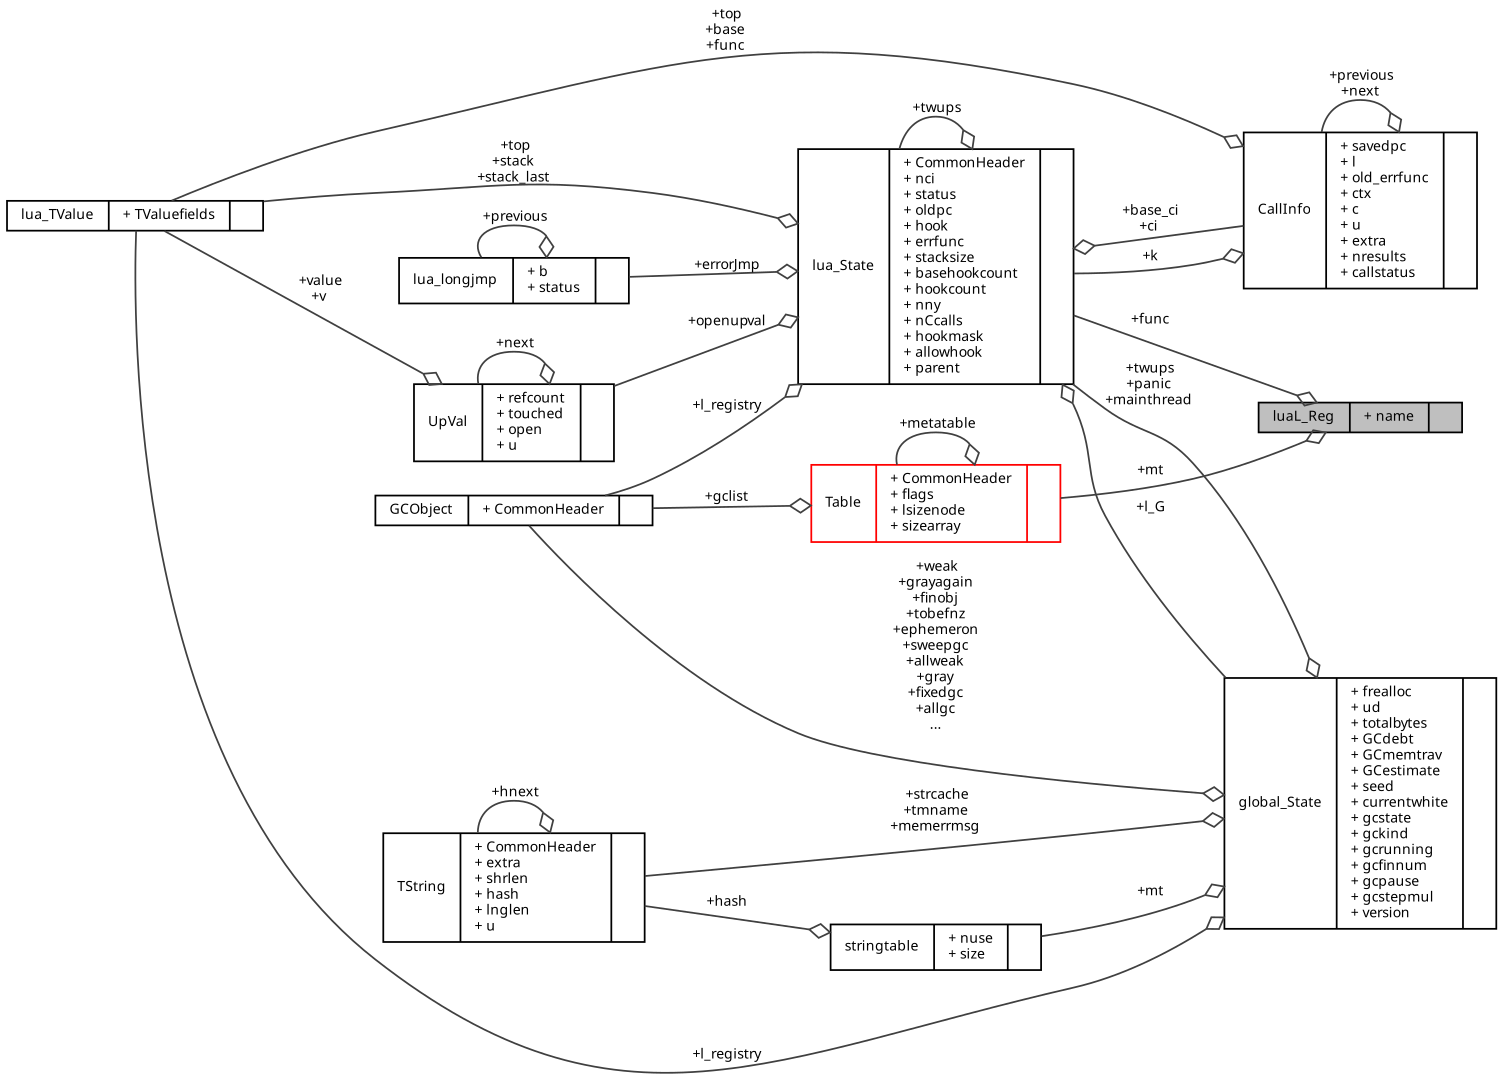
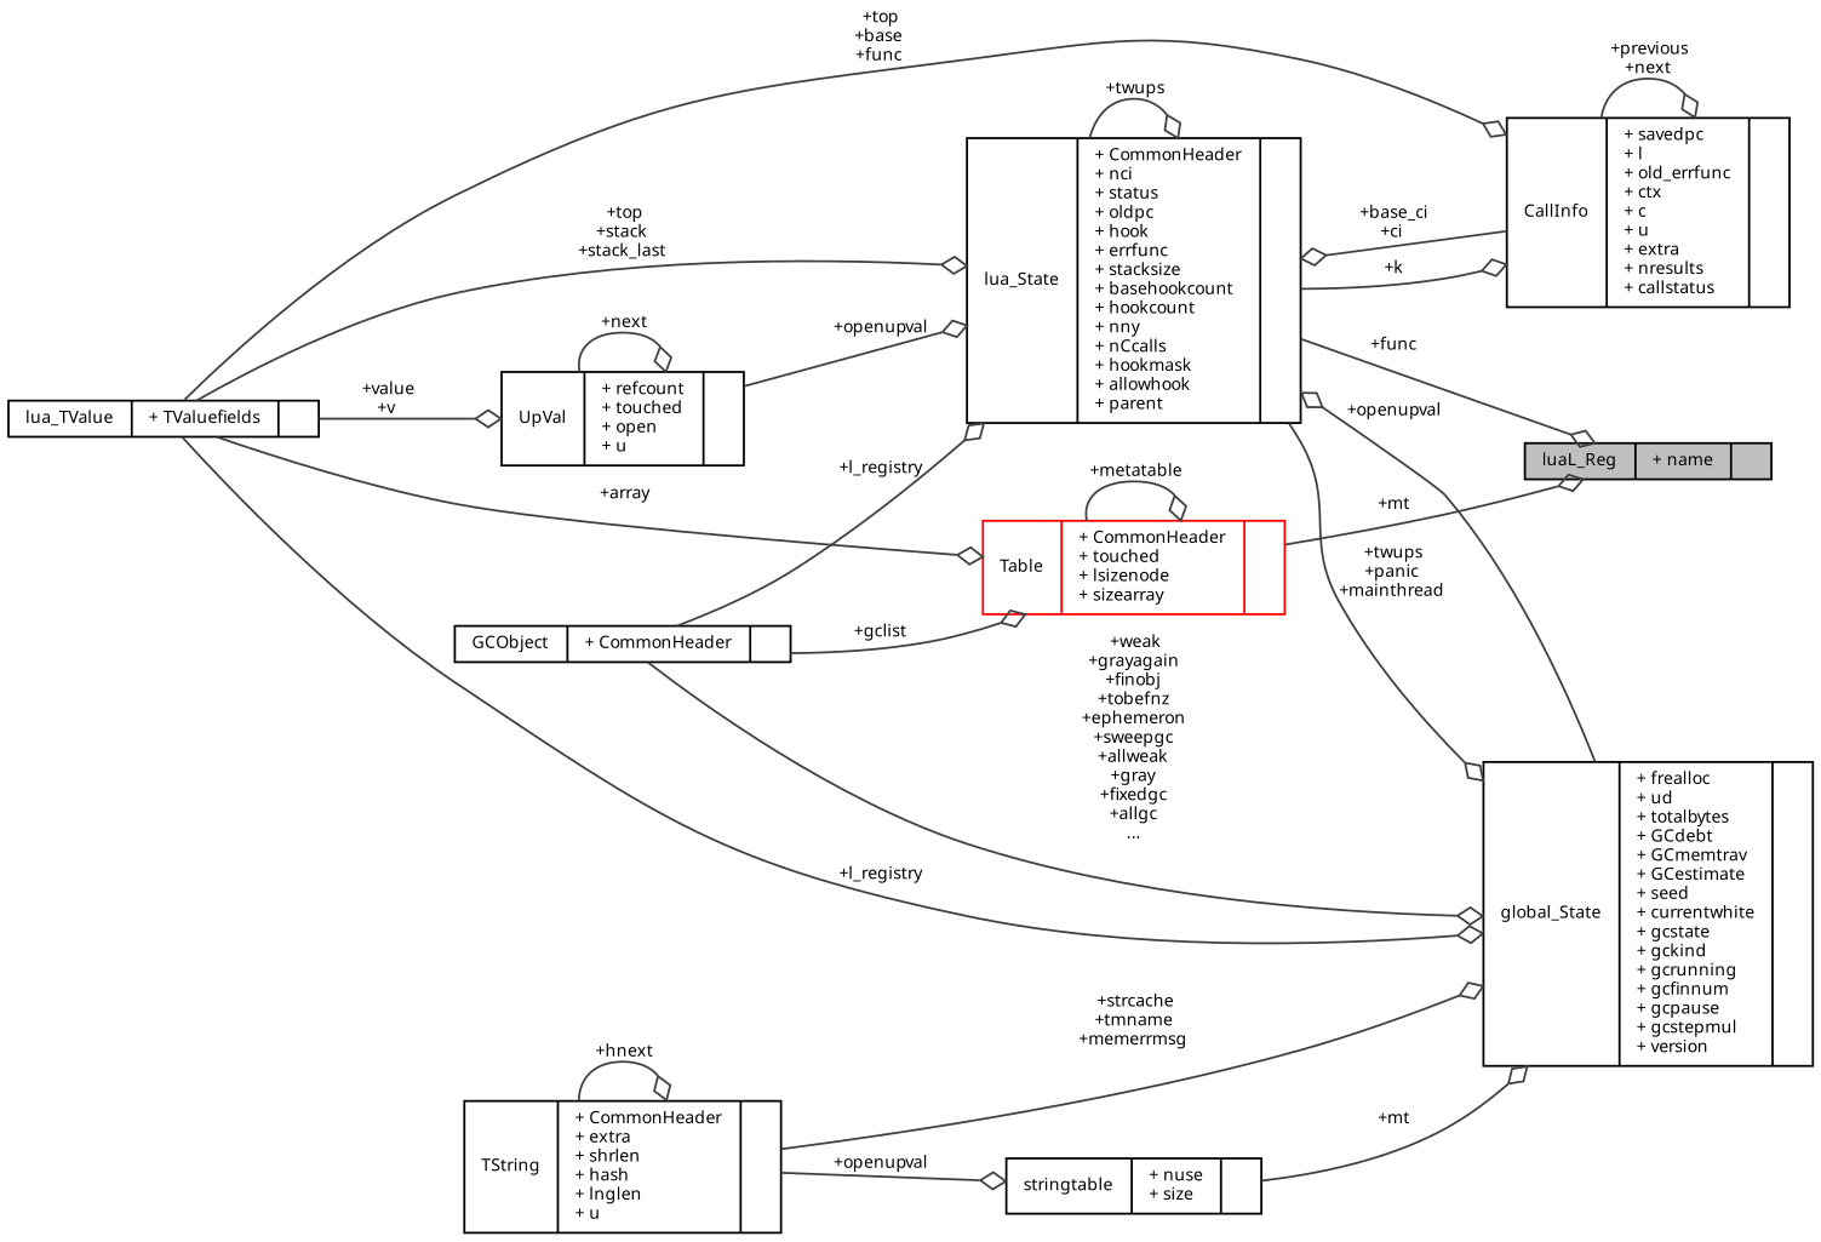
  digraph {
    rankdir=LR
    node [color=black fillcolor=white fontname=Sans fontsize=8 shape=record style=filled]
    edge [arrowhead=odiamond color=grey25 fontname=Sans fontsize=8 labelfontname=Sans labelfontsize=8 style=solid]
    n1 [fillcolor=grey75 fontcolor=black height=0.2 label="{luaL_Reg\n|+ name\l|}" width=0.4]
    n2 [height=0.2 label="{lua_State\n|+ CommonHeader\l+ nci\l+ status\l+ oldpc\l+ hook\l+ errfunc\l+ stacksize\l+ basehookcount\l+ hookcount\l+ nny\l+ nCcalls\l+ hookmask\l+ allowhook\l+ parent\l|}" width=0.4]
    n3 [height=0.2 label="{global_State\n|+ frealloc\l+ ud\l+ totalbytes\l+ GCdebt\l+ GCmemtrav\l+ GCestimate\l+ seed\l+ currentwhite\l+ gcstate\l+ gckind\l+ gcrunning\l+ gcfinnum\l+ gcpause\l+ gcstepmul\l+ version\l|}" width=0.4]
    n4 [height=0.2 label="{CallInfo\n|+ savedpc\l+ l\l+ old_errfunc\l+ ctx\l+ c\l+ u\l+ extra\l+ nresults\l+ callstatus\l|}" width=0.4]
    n5 [height=0.2 label="{UpVal\n|+ refcount\l+ touched\l+ open\l+ u\l|}" width=0.4]
    n6 [height=0.2 label="{lua_TValue\n|+ TValuefields\l|}" width=0.4]
-   n7 [color=red height=0.2 label="{Table\n|+ CommonHeader\l+ flags\l+ lsizenode\l+ sizearray\l|}" width=0.4]
-   n8 [height=0.2 label="{lua_longjmp\n|+ b\l+ status\l|}" width=0.4]
+   n7 [color=red height=0.2 label="{Table\n|+ CommonHeader\l+ touched\l+ lsizenode\l+ sizearray\l|}" width=0.4]
    n9 [height=0.2 label="{stringtable\n|+ nuse\l+ size\l|}" width=0.4]
    n10 [height=0.2 label="{TString\n|+ CommonHeader\l+ extra\l+ shrlen\l+ hash\l+ lnglen\l+ u\l|}" width=0.4]
    n11 [height=0.2 label="{GCObject\n|+ CommonHeader\l|}" width=0.4]
    n2 -> n1 [label=" +func"]
    n2 -> n2 [label=" +twups"]
    n2 -> n3 [label=" +twups\n+panic\n+mainthread"]
    n2 -> n4 [label=" +k"]
-   n3 -> n2 [label=" +l_G"]
+   n3 -> n2 [label=" +openupval"]
    n4 -> n2 [label=" +base_ci\n+ci"]
    n4 -> n4 [label=" +previous\n+next"]
    n5 -> n2 [label=" +openupval"]
    n5 -> n5 [label=" +next"]
    n6 -> n2 [label=" +top\n+stack\n+stack_last"]
    n6 -> n3 [label=" +l_registry"]
    n6 -> n4 [label=" +top\n+base\n+func"]
    n6 -> n5 [label=" +value\n+v"]
+   n6 -> n7 [label=" +array"]
    n7 -> n1 [label=" +mt"]
    n7 -> n7 [label=" +metatable"]
-   n8 -> n2 [label=" +errorJmp"]
-   n8 -> n8 [label=" +previous"]
    n9 -> n3 [label=" +mt"]
    n10 -> n3 [label=" +strcache\n+tmname\n+memerrmsg"]
-   n10 -> n9 [label=" +hash"]
+   n10 -> n9 [label=" +openupval"]
    n10 -> n10 [label=" +hnext"]
    n11 -> n2 [label=" +l_registry"]
    n11 -> n3 [label=" +weak\n+grayagain\n+finobj\n+tobefnz\n+ephemeron\n+sweepgc\n+allweak\n+gray\n+fixedgc\n+allgc\n..."]
    n11 -> n7 [label=" +gclist"]
  }
